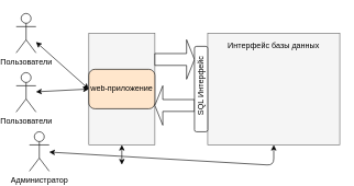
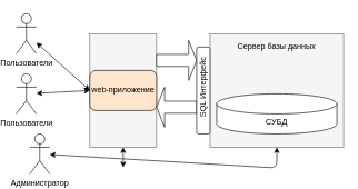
  <mxCell id="0" />
  <mxCell id="1" parent="0" />
  <mxCell id="2" value="" style="group" vertex="1" connectable="0" parent="1"><mxGeometry x="130" y="50" width="100" height="170" as="geometry" /></mxCell>
  <mxCell id="3" value="" style="whiteSpace=wrap;html=1;fillColor=#f5f5f5;strokeColor=#666666;fontColor=#333333;" vertex="1" parent="2"><mxGeometry width="100" height="170" as="geometry" /></mxCell>
  <mxCell id="4" value="web-приложение" style="rounded=1;whiteSpace=wrap;html=1;fillColor=#ffe6cc;" vertex="1" parent="2"><mxGeometry y="55" width="100" height="60" as="geometry" /></mxCell>
  <mxCell id="5" value="" style="shape=singleArrow;whiteSpace=wrap;html=1;" vertex="1" parent="1"><mxGeometry x="230" y="60" width="60" height="60" as="geometry" /></mxCell>
  <mxCell id="6" value="" style="shape=singleArrow;whiteSpace=wrap;html=1;direction=west;" vertex="1" parent="1"><mxGeometry x="230" y="130" width="60" height="60" as="geometry" /></mxCell>
  <mxCell id="7" value="" style="group" vertex="1" connectable="0" parent="1"><mxGeometry x="290" y="45" width="220" height="175" as="geometry" /></mxCell>
  <mxCell id="8" value="" style="group" vertex="1" connectable="0" parent="7"><mxGeometry x="20" y="5" width="200" height="170" as="geometry" /></mxCell>
  <mxCell id="9" value="" style="whiteSpace=wrap;html=1;fillColor=#f5f5f5;strokeColor=#666666;fontColor=#333333;" vertex="1" parent="8"><mxGeometry width="200" height="170" as="geometry" /></mxCell>
- <mxCell id="10" value="Интерфейс базы данных" style="text;html=1;strokeColor=none;fillColor=none;align=center;verticalAlign=middle;whiteSpace=wrap;rounded=0;" vertex="1" parent="8"><mxGeometry y="10" width="200" height="20" as="geometry" /></mxCell>
+ <mxCell id="10" value="Сервер базы данных" style="text;html=1;strokeColor=none;fillColor=none;align=center;verticalAlign=middle;whiteSpace=wrap;rounded=0;" vertex="1" parent="8"><mxGeometry y="10" width="200" height="20" as="geometry" /></mxCell>
+ <mxCell id="11" value="СУБД" style="shape=cylinder3;whiteSpace=wrap;html=1;boundedLbl=1;backgroundOutline=1;size=15;" vertex="1" parent="8"><mxGeometry x="10" y="90" width="180" height="60" as="geometry" /></mxCell>
  <mxCell id="12" value="" style="group" vertex="1" connectable="0" parent="7"><mxGeometry width="20" height="170" as="geometry" /></mxCell>
  <mxCell id="13" value="" style="rounded=1;whiteSpace=wrap;html=1;" vertex="1" parent="12"><mxGeometry y="25" width="20" height="130" as="geometry" /></mxCell>
  <mxCell id="14" value="SQL Интерфейс" style="text;html=1;strokeColor=none;fillColor=none;align=center;verticalAlign=middle;whiteSpace=wrap;rounded=0;rotation=-90;" vertex="1" parent="12"><mxGeometry x="-75" y="75" width="170" height="20" as="geometry" /></mxCell>
  <mxCell id="15" value="Администратор" style="shape=umlActor;verticalLabelPosition=bottom;verticalAlign=top;html=1;outlineConnect=0;" vertex="1" parent="1"><mxGeometry x="40" y="200" width="30" height="60" as="geometry" /></mxCell>
  <mxCell id="16" value="" style="endArrow=classic;startArrow=classic;html=1;entryX=0.5;entryY=1;entryDx=0;entryDy=0;" edge="1" parent="1" source="15" target="9"><mxGeometry width="50" height="50" relative="1" as="geometry"><mxPoint x="170" y="330" as="sourcePoint" /><mxPoint x="220" y="280" as="targetPoint" /><Array as="points"><mxPoint x="410" y="251" /></Array></mxGeometry></mxCell>
  <mxCell id="17" value="" style="endArrow=classic;startArrow=classic;html=1;entryX=0.5;entryY=1;entryDx=0;entryDy=0;" edge="1" parent="1" target="3"><mxGeometry width="50" height="50" relative="1" as="geometry"><mxPoint x="180" y="250" as="sourcePoint" /><mxPoint x="360" y="160" as="targetPoint" /></mxGeometry></mxCell>
  <mxCell id="18" value="Пользователи" style="shape=umlActor;verticalLabelPosition=bottom;verticalAlign=top;html=1;outlineConnect=0;" vertex="1" parent="1"><mxGeometry x="20" y="20" width="30" height="60" as="geometry" /></mxCell>
  <mxCell id="19" value="Пользователи" style="shape=umlActor;verticalLabelPosition=bottom;verticalAlign=top;html=1;outlineConnect=0;" vertex="1" parent="1"><mxGeometry x="20" y="110" width="30" height="60" as="geometry" /></mxCell>
  <mxCell id="20" value="" style="endArrow=classic;startArrow=classic;html=1;entryX=0;entryY=0.5;entryDx=0;entryDy=0;" edge="1" parent="1" source="18" target="4"><mxGeometry width="50" height="50" relative="1" as="geometry"><mxPoint x="310" y="10" as="sourcePoint" /><mxPoint x="360" y="-40" as="targetPoint" /></mxGeometry></mxCell>
  <mxCell id="21" value="" style="endArrow=classic;startArrow=classic;html=1;entryX=0;entryY=0.5;entryDx=0;entryDy=0;" edge="1" parent="1" source="19" target="4"><mxGeometry width="50" height="50" relative="1" as="geometry"><mxPoint x="60" y="73.421" as="sourcePoint" /><mxPoint x="140" y="145" as="targetPoint" /></mxGeometry></mxCell>
